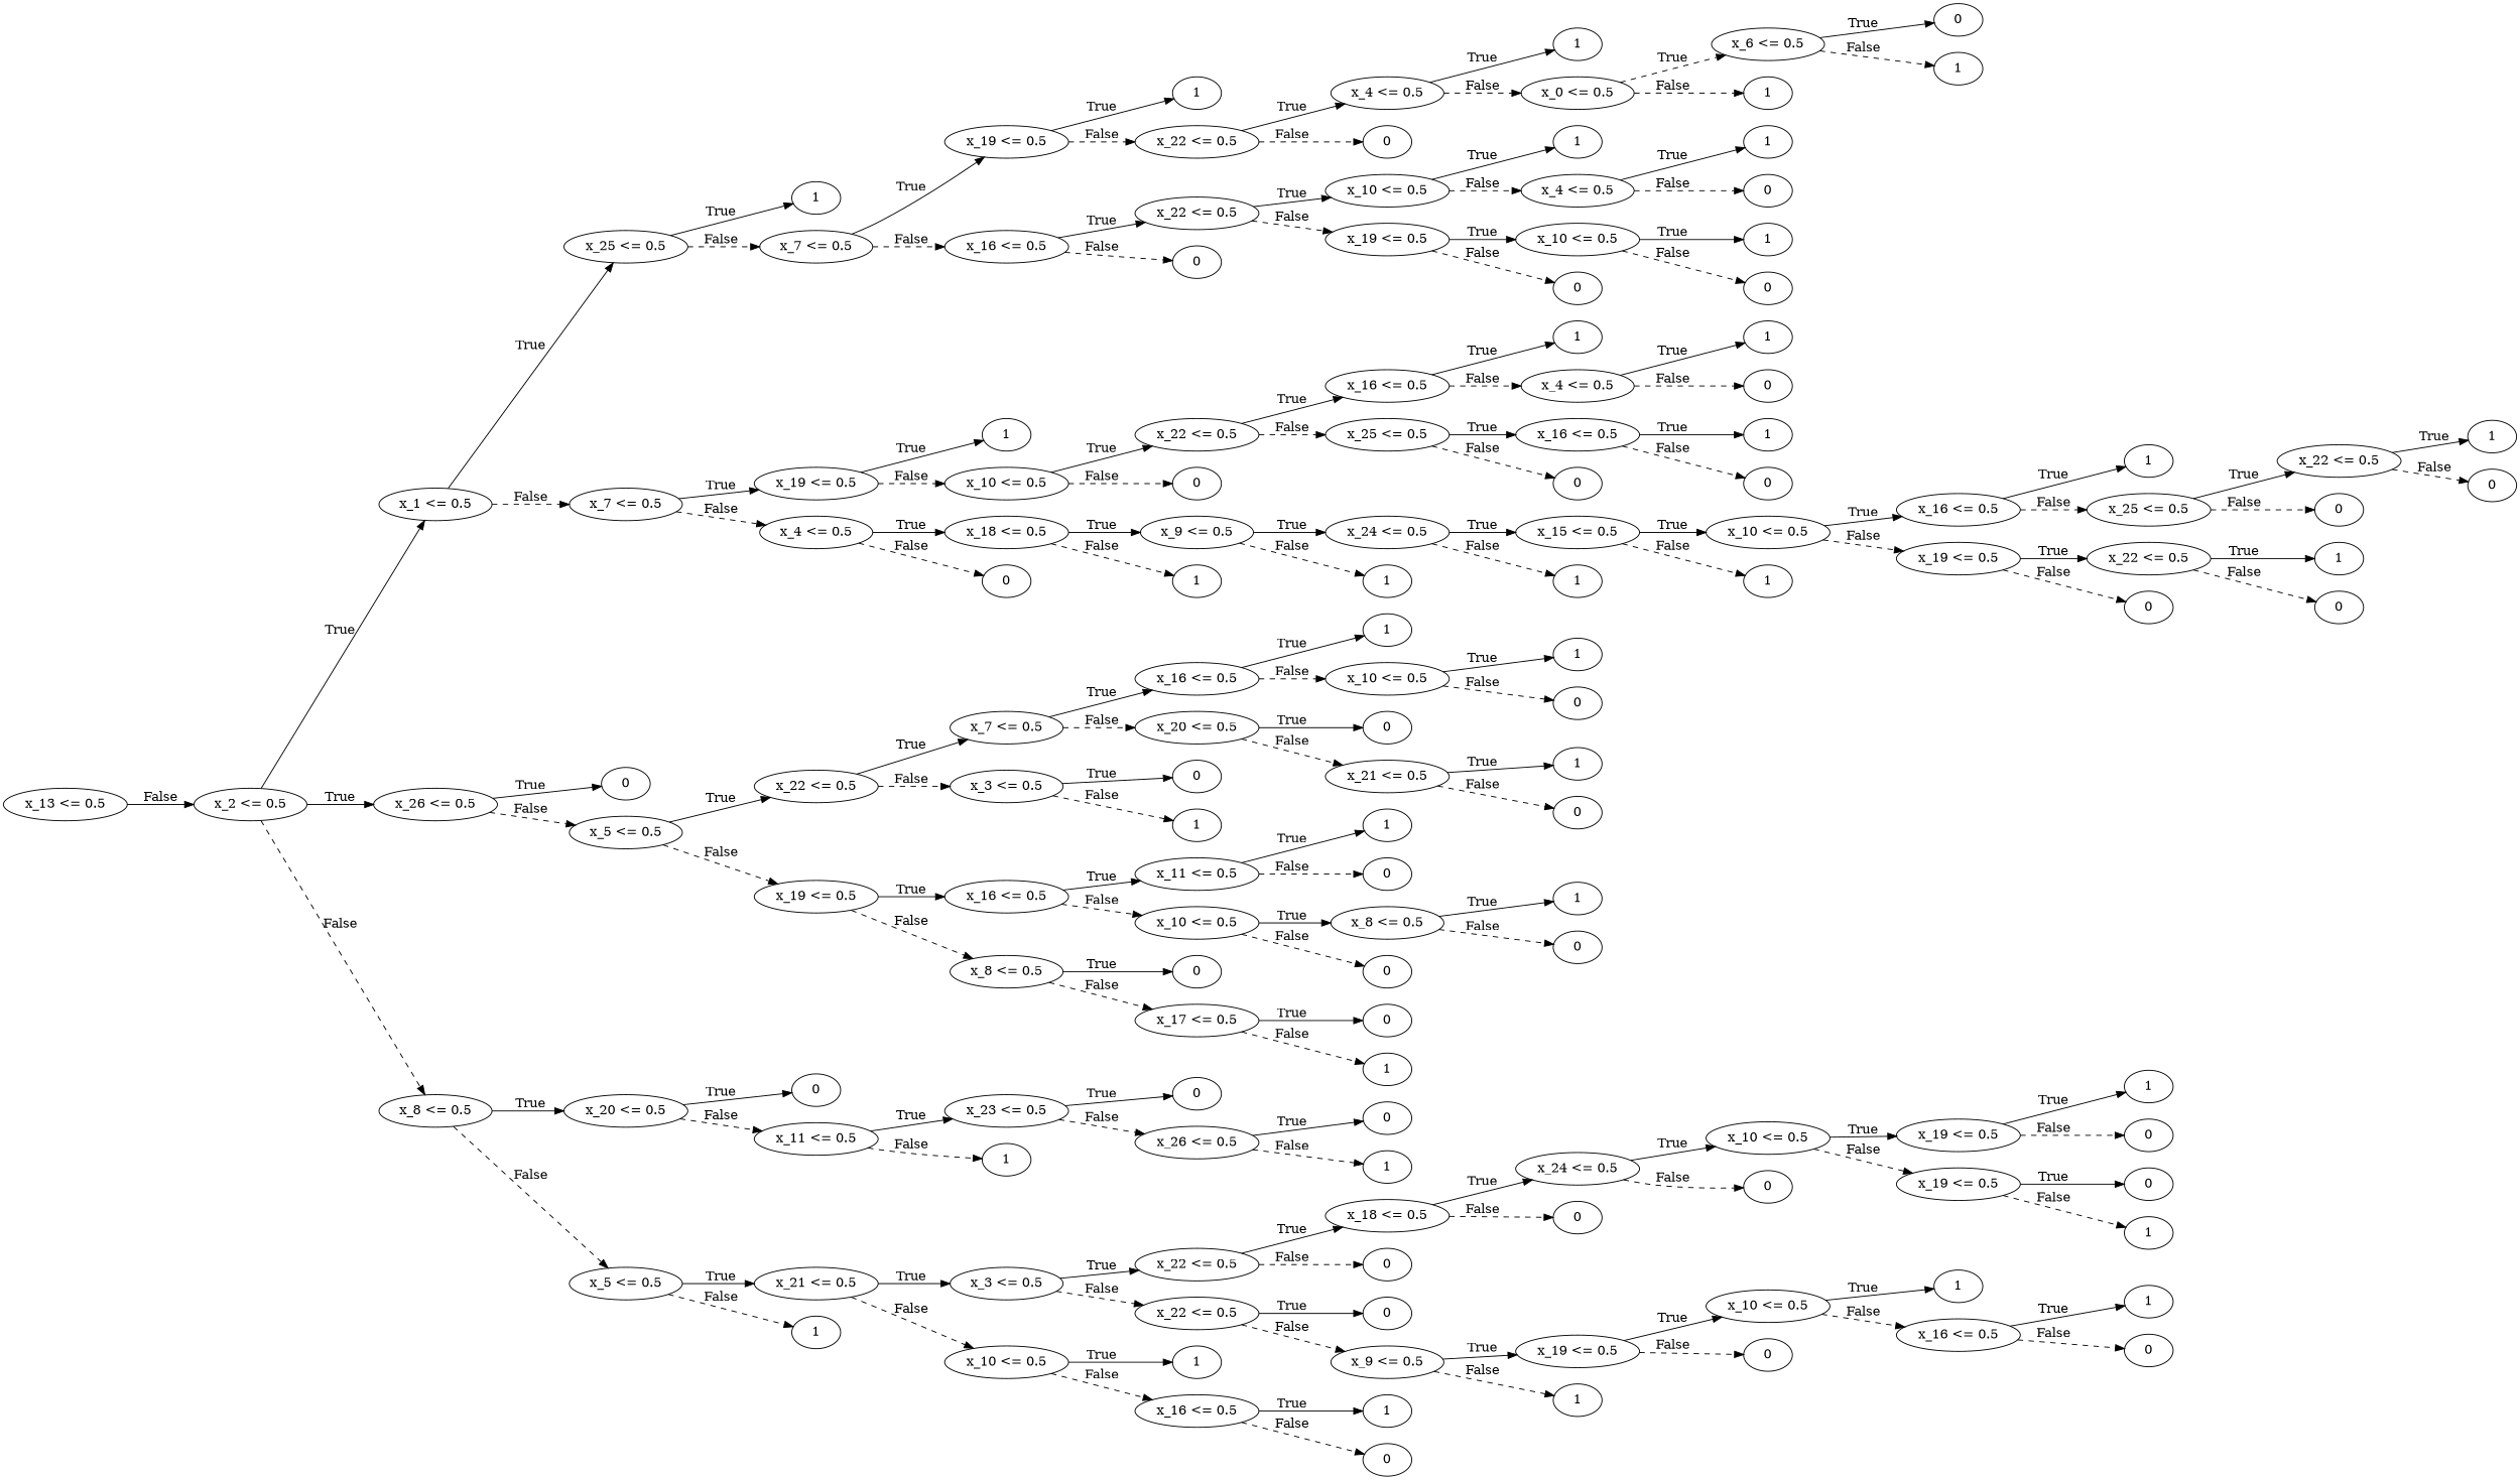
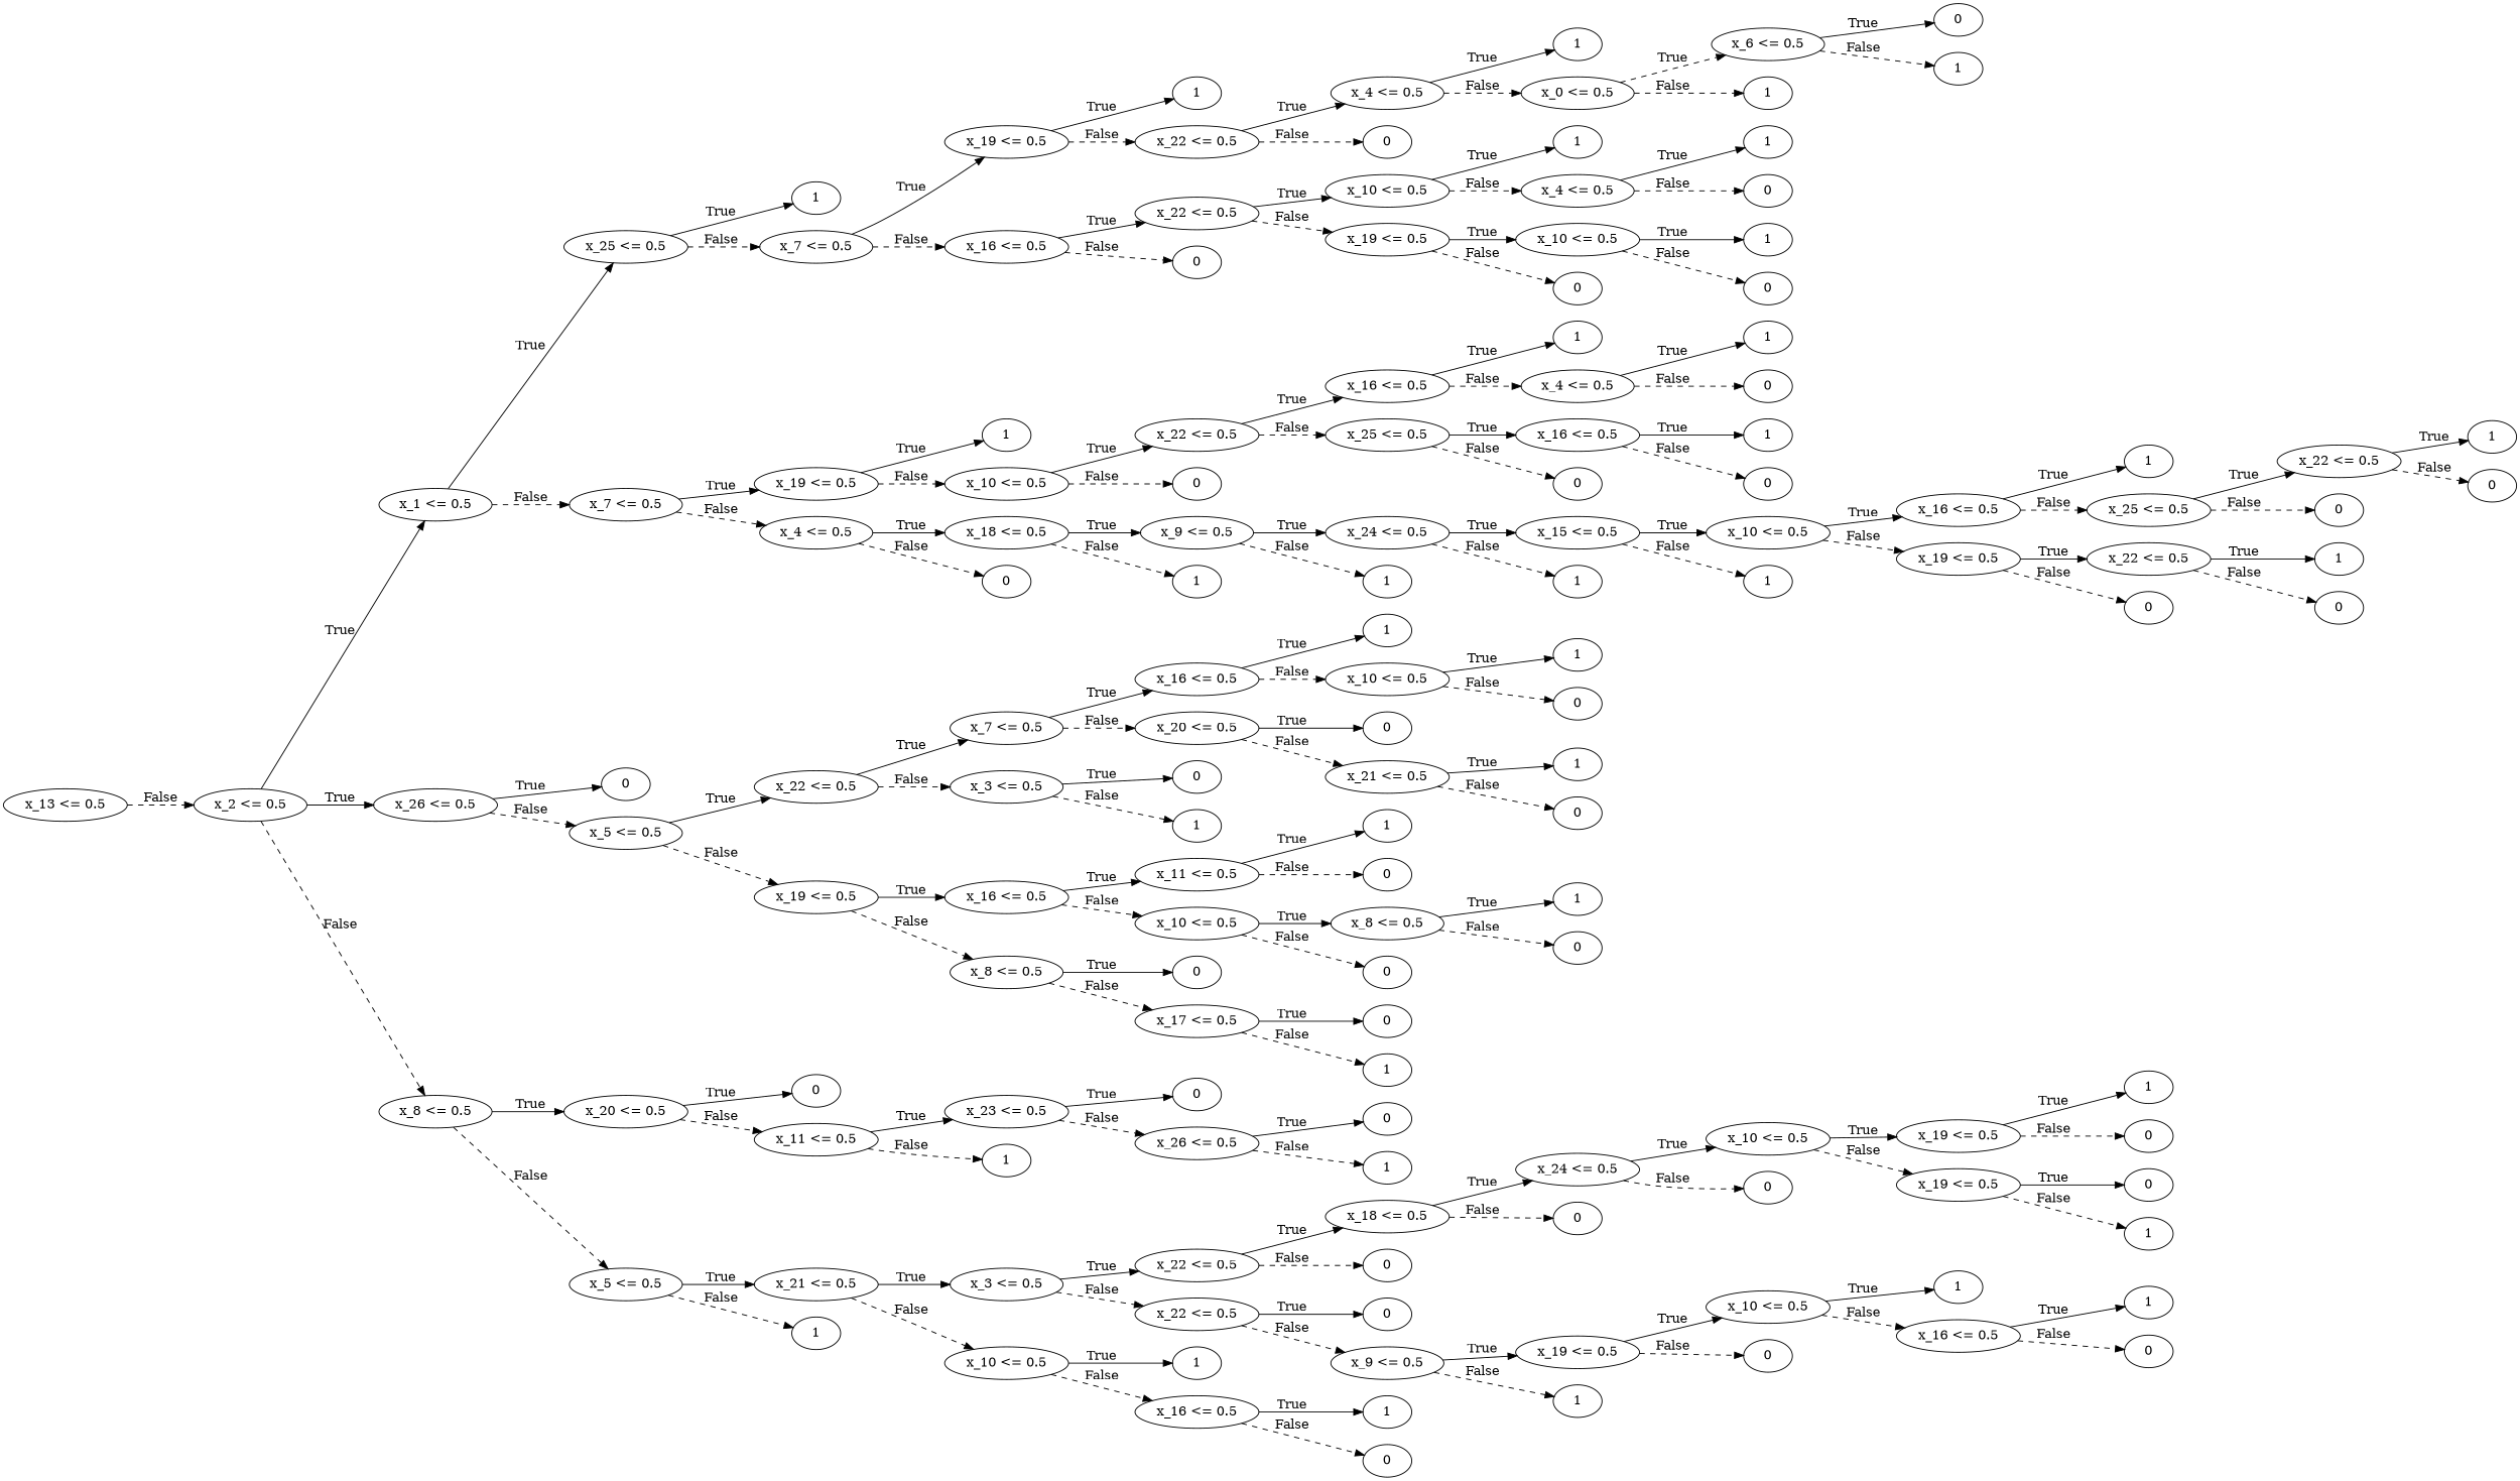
  digraph {
    rankdir=LR
    edge [style=dashed]
    n1 [label="x_13 <= 0.5"]
    n2 [label="x_2 <= 0.5"]
    n3 [label="x_1 <= 0.5"]
    n4 [label="x_25 <= 0.5"]
    n5 [label="x_7 <= 0.5"]
    n6 [label="x_26 <= 0.5"]
    n7 [label="x_8 <= 0.5"]
    n8 [label=1]
    n9 [label="x_7 <= 0.5"]
    n10 [label="x_19 <= 0.5"]
    n11 [label="x_4 <= 0.5"]
    n12 [label="x_19 <= 0.5"]
    n13 [label="x_16 <= 0.5"]
    n14 [label=1]
    n15 [label="x_22 <= 0.5"]
    n16 [label="x_22 <= 0.5"]
    n17 [label=0]
    n18 [label="x_4 <= 0.5"]
    n19 [label=0]
    n20 [label=1]
    n21 [label="x_0 <= 0.5"]
    n22 [label="x_6 <= 0.5"]
    n23 [label=1]
    n24 [label=0]
    n25 [label=1]
    n26 [label="x_10 <= 0.5"]
    n27 [label="x_19 <= 0.5"]
    n28 [label=1]
    n29 [label="x_4 <= 0.5"]
    n30 [label="x_10 <= 0.5"]
    n31 [label=0]
    n32 [label=1]
    n33 [label=0]
    n34 [label=1]
    n35 [label=0]
    n36 [label=1]
    n37 [label="x_10 <= 0.5"]
    n38 [label="x_18 <= 0.5"]
    n39 [label=0]
    n40 [label="x_22 <= 0.5"]
    n41 [label=0]
    n42 [label="x_16 <= 0.5"]
    n43 [label="x_25 <= 0.5"]
    n44 [label=1]
    n45 [label="x_4 <= 0.5"]
    n46 [label="x_16 <= 0.5"]
    n47 [label=0]
    n48 [label=1]
    n49 [label=0]
    n50 [label=1]
    n51 [label=0]
    n52 [label="x_9 <= 0.5"]
    n53 [label=1]
    n54 [label="x_24 <= 0.5"]
    n55 [label=1]
    n56 [label="x_15 <= 0.5"]
    n57 [label=1]
    n58 [label="x_10 <= 0.5"]
    n59 [label=1]
    n60 [label="x_16 <= 0.5"]
    n61 [label="x_19 <= 0.5"]
    n62 [label=1]
    n63 [label="x_25 <= 0.5"]
    n64 [label="x_22 <= 0.5"]
    n65 [label=0]
    n66 [label="x_22 <= 0.5"]
    n67 [label=0]
    n68 [label=1]
    n69 [label=0]
    n70 [label=1]
    n71 [label=0]
    n72 [label=0]
    n73 [label="x_5 <= 0.5"]
    n74 [label="x_20 <= 0.5"]
    n75 [label="x_5 <= 0.5"]
    n76 [label="x_22 <= 0.5"]
    n77 [label="x_19 <= 0.5"]
    n78 [label="x_7 <= 0.5"]
    n79 [label="x_3 <= 0.5"]
    n80 [label="x_16 <= 0.5"]
    n81 [label="x_8 <= 0.5"]
    n82 [label="x_16 <= 0.5"]
    n83 [label="x_20 <= 0.5"]
    n84 [label=0]
    n85 [label=1]
    n86 [label=1]
    n87 [label="x_10 <= 0.5"]
    n88 [label=0]
    n89 [label="x_21 <= 0.5"]
    n90 [label=1]
    n91 [label=0]
    n92 [label=1]
    n93 [label=0]
    n94 [label="x_11 <= 0.5"]
    n95 [label="x_10 <= 0.5"]
    n96 [label=0]
    n97 [label="x_17 <= 0.5"]
    n98 [label=1]
    n99 [label=0]
    n100 [label="x_8 <= 0.5"]
    n101 [label=0]
    n102 [label=1]
    n103 [label=0]
    n104 [label=0]
    n105 [label=1]
    n106 [label=0]
    n107 [label="x_11 <= 0.5"]
    n108 [label="x_21 <= 0.5"]
    n109 [label=1]
    n110 [label="x_23 <= 0.5"]
    n111 [label=1]
    n112 [label=0]
    n113 [label="x_26 <= 0.5"]
    n114 [label=0]
    n115 [label=1]
    n116 [label="x_3 <= 0.5"]
    n117 [label="x_10 <= 0.5"]
    n118 [label="x_22 <= 0.5"]
    n119 [label="x_22 <= 0.5"]
    n120 [label=1]
    n121 [label="x_16 <= 0.5"]
    n122 [label="x_18 <= 0.5"]
    n123 [label=0]
    n124 [label=0]
    n125 [label="x_9 <= 0.5"]
    n126 [label="x_24 <= 0.5"]
    n127 [label=0]
    n128 [label="x_10 <= 0.5"]
    n129 [label=0]
    n130 [label="x_19 <= 0.5"]
    n131 [label="x_19 <= 0.5"]
    n132 [label=1]
    n133 [label=0]
    n134 [label=0]
    n135 [label=1]
    n136 [label="x_19 <= 0.5"]
    n137 [label=1]
    n138 [label="x_10 <= 0.5"]
    n139 [label=0]
    n140 [label=1]
    n141 [label="x_16 <= 0.5"]
    n142 [label=1]
    n143 [label=0]
    n144 [label=1]
    n145 [label=0]
-   n1 -> n2 [label=False style=solid]
+   n1 -> n2 [label=False]
    n2 -> n3 [label=True style=""]
    n2 -> n6 [label=True style=""]
    n2 -> n7 [label=False]
    n3 -> n4 [label=True style=""]
    n3 -> n5 [label=False]
    n4 -> n8 [label=True style=""]
    n4 -> n9 [label=False]
    n5 -> n10 [label=True style=""]
    n5 -> n11 [label=False]
    n6 -> n72 [label=True style=""]
    n6 -> n73 [label=False]
    n7 -> n74 [label=True style=""]
    n7 -> n75 [label=False]
    n9 -> n12 [label=True style=""]
    n9 -> n13 [label=False]
    n10 -> n36 [label=True style=""]
    n10 -> n37 [label=False]
    n11 -> n38 [label=True style=""]
    n11 -> n39 [label=False]
    n12 -> n14 [label=True style=""]
    n12 -> n15 [label=False]
    n13 -> n16 [label=True style=""]
    n13 -> n17 [label=False]
    n15 -> n18 [label=True style=""]
    n15 -> n19 [label=False]
    n16 -> n26 [label=True style=""]
    n16 -> n27 [label=False]
    n18 -> n20 [label=True style=""]
    n18 -> n21 [label=False]
    n21 -> n22 [label=True]
    n21 -> n23 [label=False]
    n22 -> n24 [label=True style=""]
    n22 -> n25 [label=False]
    n26 -> n28 [label=True style=""]
    n26 -> n29 [label=False]
    n27 -> n30 [label=True style=""]
    n27 -> n31 [label=False]
    n29 -> n32 [label=True style=""]
    n29 -> n33 [label=False]
    n30 -> n34 [label=True style=""]
    n30 -> n35 [label=False]
    n37 -> n40 [label=True style=""]
    n37 -> n41 [label=False]
    n38 -> n52 [label=True style=""]
    n38 -> n53 [label=False]
    n40 -> n42 [label=True style=""]
    n40 -> n43 [label=False]
    n42 -> n44 [label=True style=""]
    n42 -> n45 [label=False]
    n43 -> n46 [label=True style=""]
    n43 -> n47 [label=False]
    n45 -> n48 [label=True style=""]
    n45 -> n49 [label=False]
    n46 -> n50 [label=True style=""]
    n46 -> n51 [label=False]
    n52 -> n54 [label=True style=""]
    n52 -> n55 [label=False]
    n54 -> n56 [label=True style=""]
    n54 -> n57 [label=False]
    n56 -> n58 [label=True style=""]
    n56 -> n59 [label=False]
    n58 -> n60 [label=True style=""]
    n58 -> n61 [label=False]
    n60 -> n62 [label=True style=""]
    n60 -> n63 [label=False]
    n61 -> n64 [label=True style=""]
    n61 -> n65 [label=False]
    n63 -> n66 [label=True style=""]
    n63 -> n67 [label=False]
    n64 -> n70 [label=True style=""]
    n64 -> n71 [label=False]
    n66 -> n68 [label=True style=""]
    n66 -> n69 [label=False]
    n73 -> n76 [label=True style=""]
    n73 -> n77 [label=False]
    n74 -> n106 [label=True style=""]
    n74 -> n107 [label=False]
    n75 -> n108 [label=True style=""]
    n75 -> n109 [label=False]
    n76 -> n78 [label=True style=""]
    n76 -> n79 [label=False]
    n77 -> n80 [label=True style=""]
    n77 -> n81 [label=False]
    n78 -> n82 [label=True style=""]
    n78 -> n83 [label=False]
    n79 -> n84 [label=True style=""]
    n79 -> n85 [label=False]
    n80 -> n94 [label=True style=""]
    n80 -> n95 [label=False]
    n81 -> n96 [label=True style=""]
    n81 -> n97 [label=False]
    n82 -> n86 [label=True style=""]
    n82 -> n87 [label=False]
    n83 -> n88 [label=True style=""]
    n83 -> n89 [label=False]
    n87 -> n90 [label=True style=""]
    n87 -> n91 [label=False]
    n89 -> n92 [label=True style=""]
    n89 -> n93 [label=False]
    n94 -> n98 [label=True style=""]
    n94 -> n99 [label=False]
    n95 -> n100 [label=True style=""]
    n95 -> n101 [label=False]
    n97 -> n104 [label=True style=""]
    n97 -> n105 [label=False]
    n100 -> n102 [label=True style=""]
    n100 -> n103 [label=False]
    n107 -> n110 [label=True style=""]
    n107 -> n111 [label=False]
    n108 -> n116 [label=True style=""]
    n108 -> n117 [label=False]
    n110 -> n112 [label=True style=""]
    n110 -> n113 [label=False]
    n113 -> n114 [label=True style=""]
    n113 -> n115 [label=False]
    n116 -> n118 [label=True style=""]
    n116 -> n119 [label=False]
    n117 -> n120 [label=True style=""]
    n117 -> n121 [label=False]
    n118 -> n122 [label=True style=""]
    n118 -> n123 [label=False]
    n119 -> n124 [label=True style=""]
    n119 -> n125 [label=False]
    n121 -> n144 [label=True style=""]
    n121 -> n145 [label=False]
    n122 -> n126 [label=True style=""]
    n122 -> n127 [label=False]
    n125 -> n136 [label=True style=""]
    n125 -> n137 [label=False]
    n126 -> n128 [label=True style=""]
    n126 -> n129 [label=False]
    n128 -> n130 [label=True style=""]
    n128 -> n131 [label=False]
    n130 -> n132 [label=True style=""]
    n130 -> n133 [label=False]
    n131 -> n134 [label=True style=""]
    n131 -> n135 [label=False]
    n136 -> n138 [label=True style=""]
    n136 -> n139 [label=False]
    n138 -> n140 [label=True style=""]
    n138 -> n141 [label=False]
    n141 -> n142 [label=True style=""]
    n141 -> n143 [label=False]
  }
